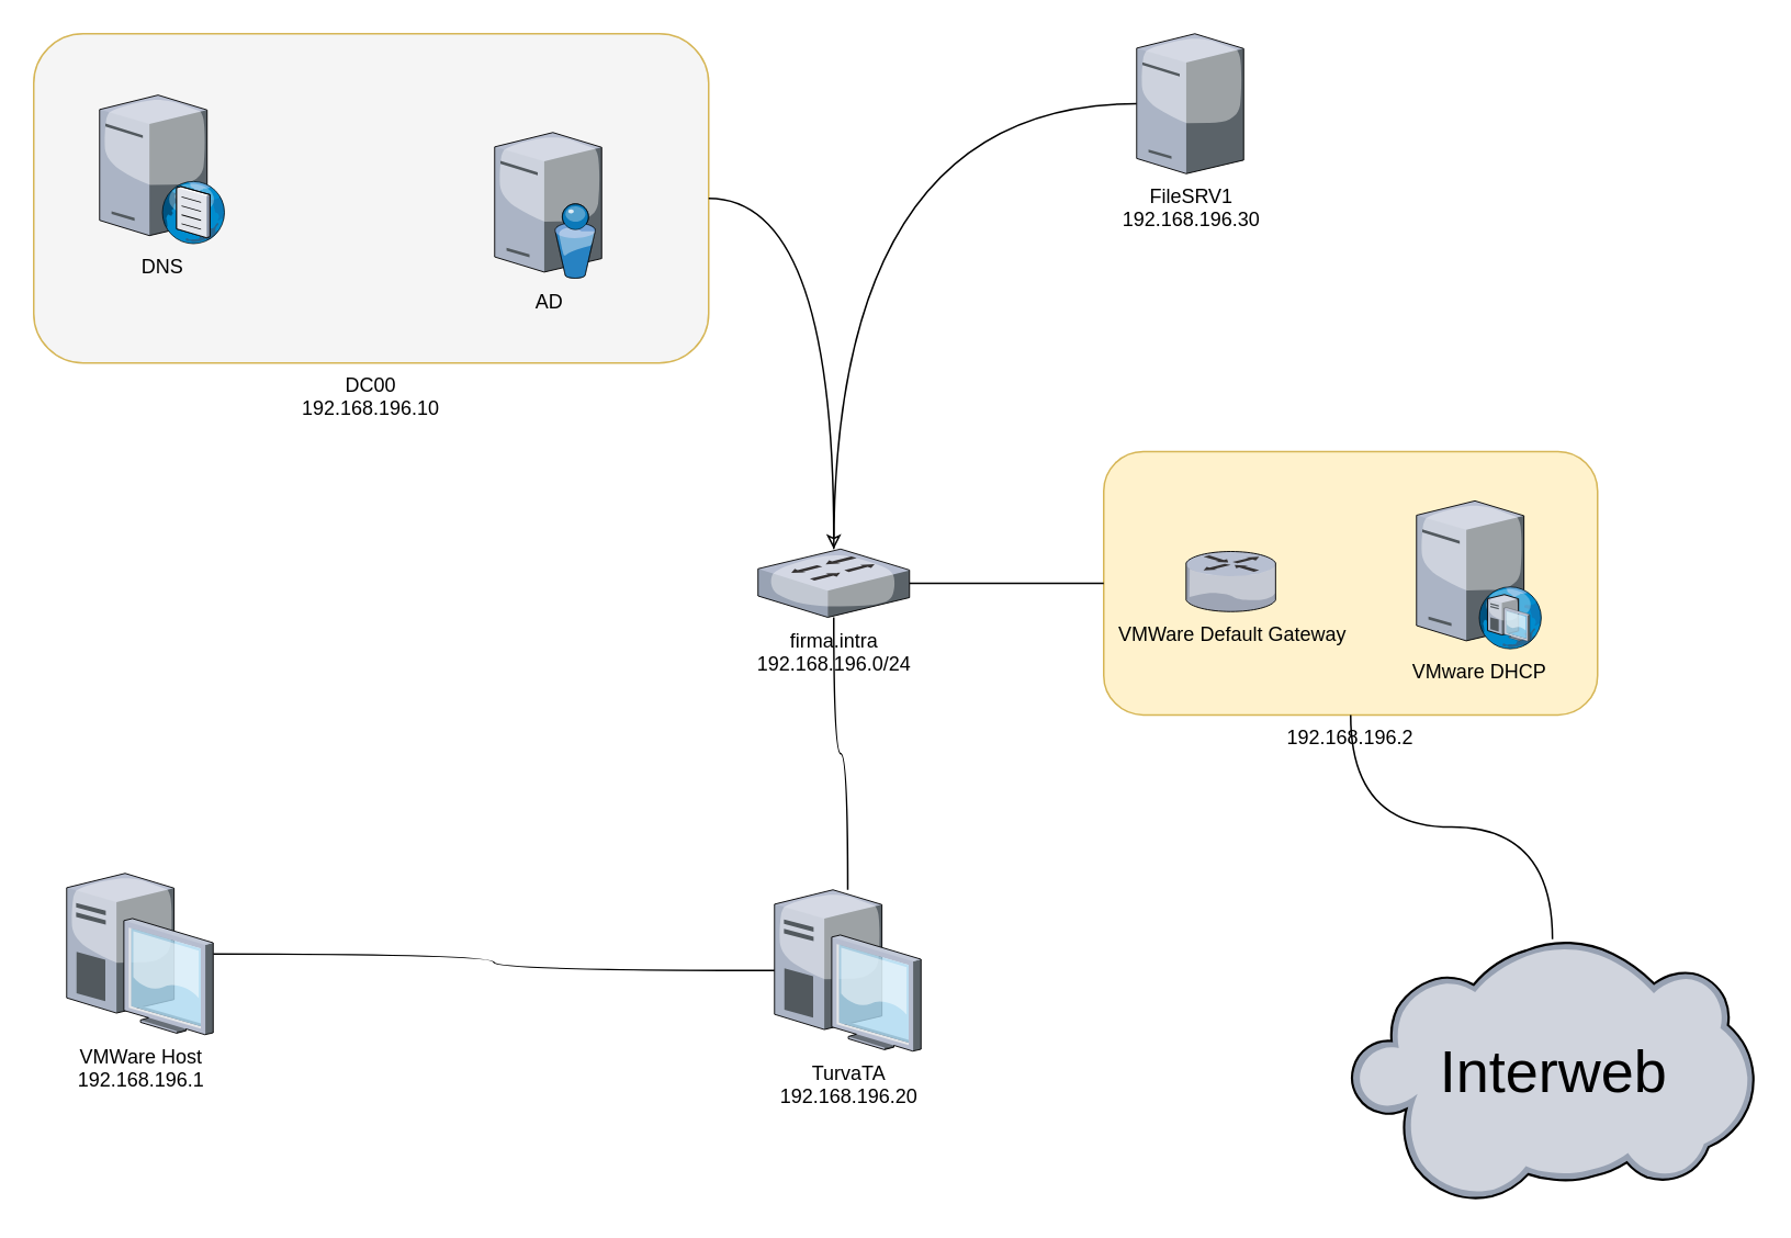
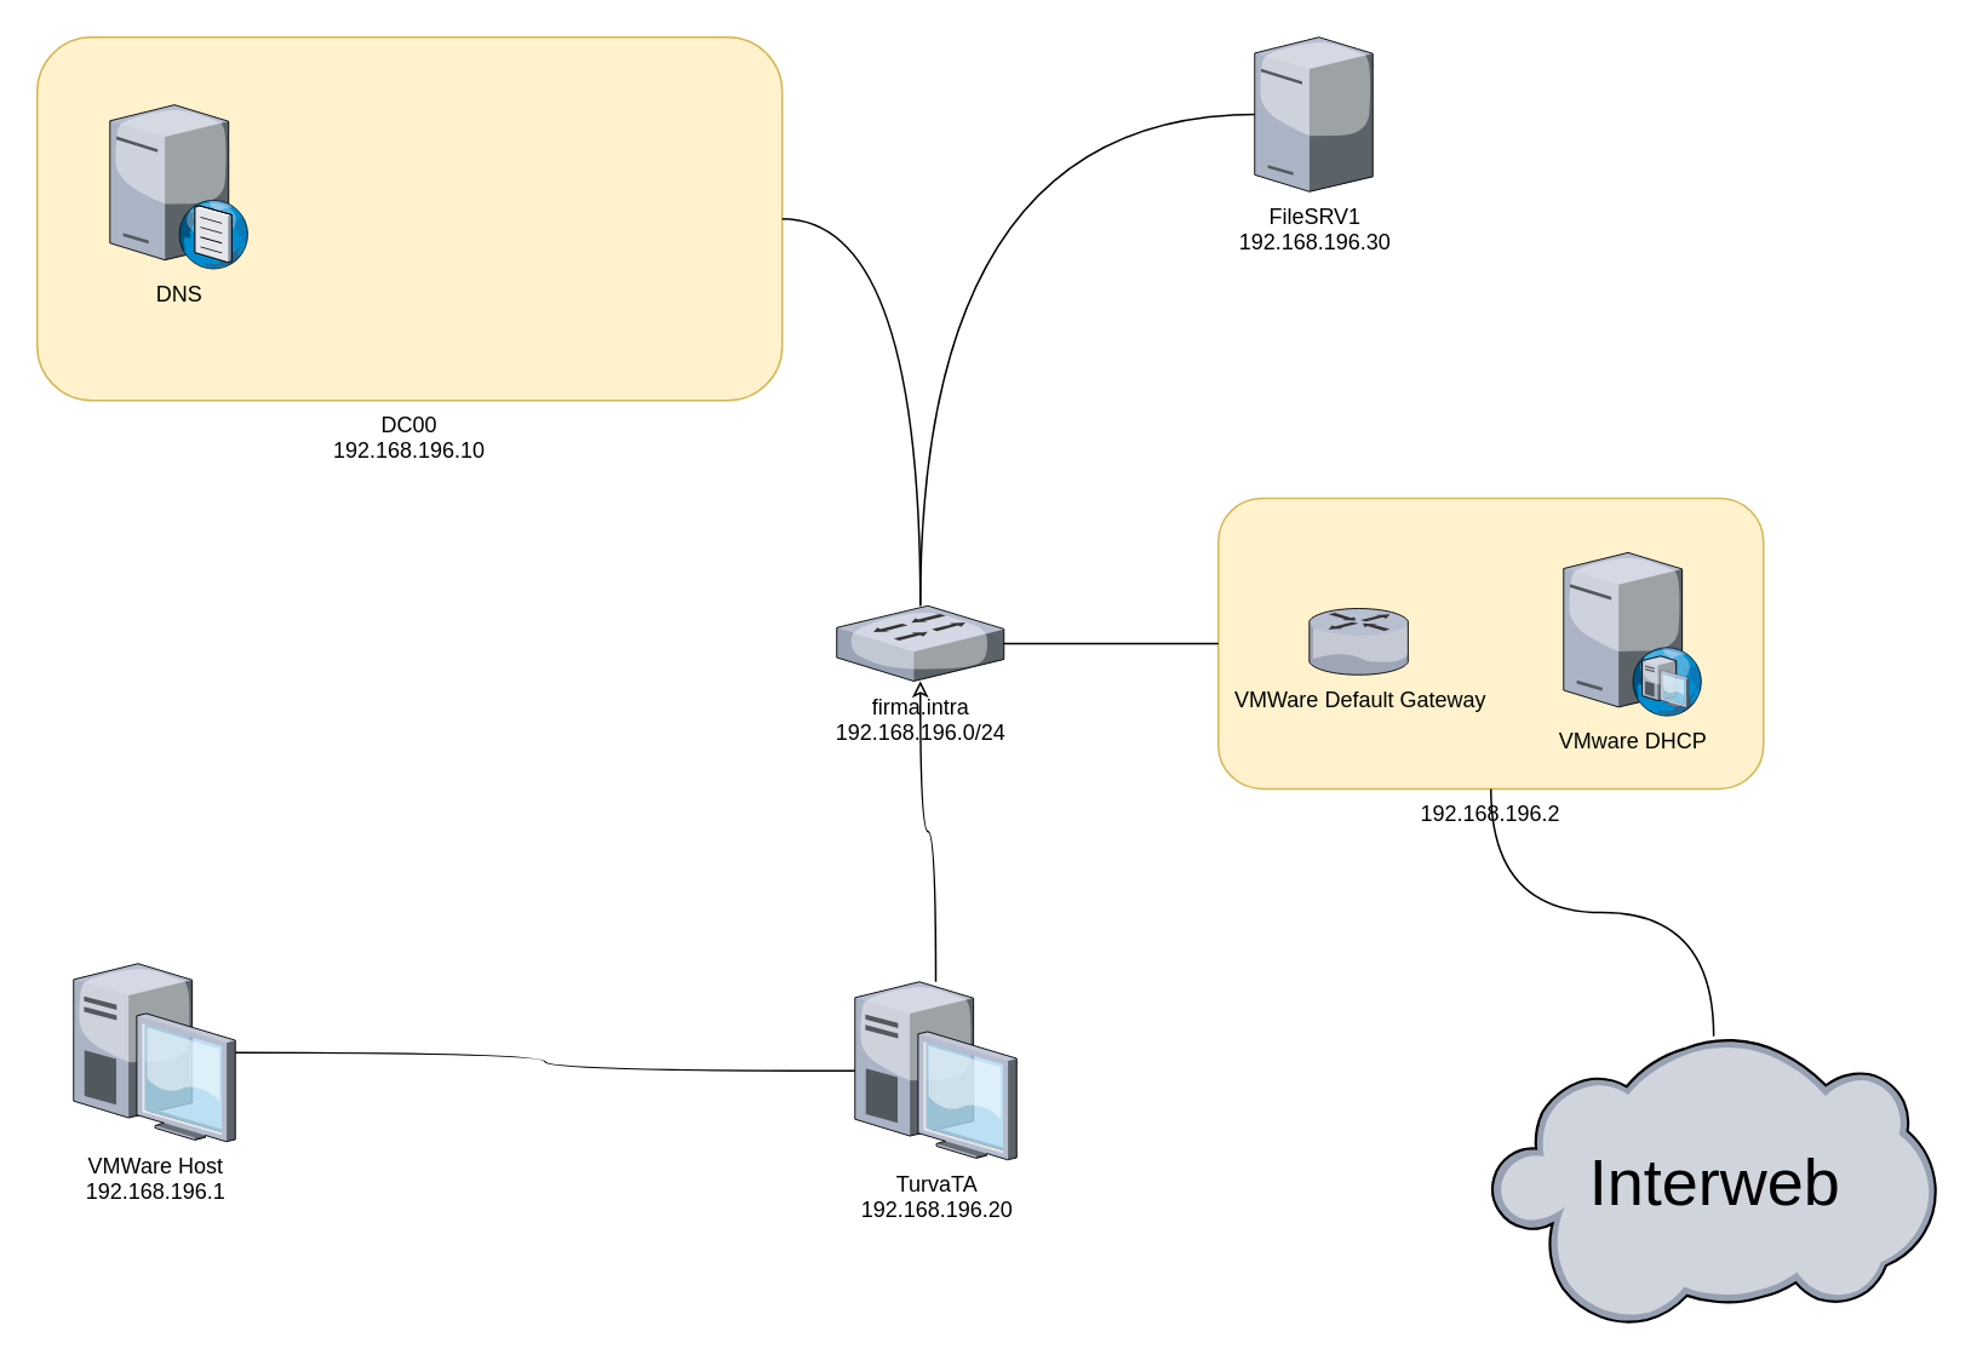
  <mxCell id="0" />
  <mxCell id="1" parent="0" />
  <mxCell id="2" style="edgeStyle=orthogonalEdgeStyle;orthogonalLoop=1;jettySize=auto;html=1;startFill=0;endArrow=none;endFill=0;fontSize=36;curved=1;" edge="1" parent="1" source="3" target="6"><mxGeometry relative="1" as="geometry" /></mxCell>
  <mxCell id="3" value="FileSRV1&lt;br&gt;192.168.196.30" style="verticalLabelPosition=bottom;aspect=fixed;html=1;verticalAlign=top;strokeColor=none;align=center;outlineConnect=0;shape=mxgraph.citrix.tower_server;" vertex="1" parent="1"><mxGeometry x="690" y="20" width="65" height="85" as="geometry" /></mxCell>
- <mxCell id="4" style="edgeStyle=orthogonalEdgeStyle;curved=1;orthogonalLoop=1;jettySize=auto;html=1;startFill=0;endArrow=none;endFill=0;fontSize=36;" edge="1" parent="1" source="5" target="6"><mxGeometry relative="1" as="geometry" /></mxCell>
+ <mxCell id="4" style="edgeStyle=orthogonalEdgeStyle;curved=1;orthogonalLoop=1;jettySize=auto;html=1;startFill=0;endArrow=classic;endFill=0;fontSize=36;" edge="1" parent="1" source="5" target="6"><mxGeometry relative="1" as="geometry" /></mxCell>
  <mxCell id="5" value="TurvaTA&lt;br&gt;192.168.196.20" style="verticalLabelPosition=bottom;aspect=fixed;html=1;verticalAlign=top;strokeColor=none;align=center;outlineConnect=0;shape=mxgraph.citrix.desktop;" vertex="1" parent="1"><mxGeometry x="470" y="540" width="89" height="98" as="geometry" /></mxCell>
  <mxCell id="6" value="firma.intra&lt;br&gt;192.168.196.0/24" style="verticalLabelPosition=bottom;aspect=fixed;html=1;verticalAlign=top;strokeColor=none;align=center;outlineConnect=0;shape=mxgraph.citrix.switch;" vertex="1" parent="1"><mxGeometry x="460" y="333" width="92" height="41.5" as="geometry" /></mxCell>
  <mxCell id="7" value="Interweb" style="verticalLabelPosition=middle;aspect=fixed;html=1;verticalAlign=middle;strokeColor=none;align=center;outlineConnect=0;shape=mxgraph.citrix.cloud;labelPosition=center;fontSize=36;" vertex="1" parent="1"><mxGeometry x="820" y="570" width="245.16" height="160" as="geometry" /></mxCell>
  <mxCell id="8" style="edgeStyle=orthogonalEdgeStyle;curved=1;orthogonalLoop=1;jettySize=auto;html=1;startFill=0;endArrow=none;endFill=0;fontSize=36;" edge="1" parent="1" source="9" target="5"><mxGeometry relative="1" as="geometry" /></mxCell>
  <mxCell id="9" value="VMWare Host&lt;br&gt;192.168.196.1" style="verticalLabelPosition=bottom;aspect=fixed;html=1;verticalAlign=top;strokeColor=none;align=center;outlineConnect=0;shape=mxgraph.citrix.desktop;" vertex="1" parent="1"><mxGeometry x="40" y="530" width="89" height="98" as="geometry" /></mxCell>
  <mxCell id="10" value="" style="group" vertex="1" connectable="0" parent="1"><mxGeometry x="20" y="20" width="410" height="200" as="geometry" /></mxCell>
- <mxCell id="11" value="DC00&lt;br&gt;192.168.196.10" style="rounded=1;whiteSpace=wrap;html=1;fillColor=#f5f5f5;strokeColor=#d6b656;labelPosition=center;verticalLabelPosition=bottom;align=center;verticalAlign=top;" vertex="1" parent="10"><mxGeometry width="410" height="200" as="geometry" /></mxCell>
- <mxCell id="12" value="AD" style="verticalLabelPosition=bottom;aspect=fixed;html=1;verticalAlign=top;strokeColor=none;align=center;outlineConnect=0;shape=mxgraph.citrix.directory_server;" vertex="1" parent="10"><mxGeometry x="280" y="60" width="65" height="88.5" as="geometry" /></mxCell>
+ <mxCell id="11" value="DC00&lt;br&gt;192.168.196.10" style="rounded=1;whiteSpace=wrap;html=1;fillColor=#fff2cc;strokeColor=#d6b656;labelPosition=center;verticalLabelPosition=bottom;align=center;verticalAlign=top;" vertex="1" parent="10"><mxGeometry width="410" height="200" as="geometry" /></mxCell>
  <mxCell id="13" value="DNS" style="verticalLabelPosition=bottom;aspect=fixed;html=1;verticalAlign=top;strokeColor=none;align=center;outlineConnect=0;shape=mxgraph.citrix.dns_server;" vertex="1" parent="10"><mxGeometry x="40" y="35" width="76.5" height="92.5" as="geometry" /></mxCell>
  <mxCell id="14" value="192.168.196.2" style="group;labelPosition=center;verticalLabelPosition=bottom;align=center;verticalAlign=top;" vertex="1" connectable="0" parent="1"><mxGeometry x="670" y="273.75" width="300" height="160" as="geometry" /></mxCell>
  <mxCell id="15" value="" style="rounded=1;whiteSpace=wrap;html=1;labelPosition=center;verticalLabelPosition=bottom;align=center;verticalAlign=top;fillColor=#fff2cc;strokeColor=#d6b656;" vertex="1" parent="14"><mxGeometry width="300" height="160" as="geometry" /></mxCell>
  <mxCell id="16" value="VMWare Default Gateway&lt;br&gt;" style="verticalLabelPosition=bottom;aspect=fixed;html=1;verticalAlign=top;strokeColor=none;align=center;outlineConnect=0;shape=mxgraph.citrix.router;" vertex="1" parent="14"><mxGeometry x="50" y="60.75" width="55" height="36.5" as="geometry" /></mxCell>
  <mxCell id="17" value="VMware DHCP" style="verticalLabelPosition=bottom;aspect=fixed;html=1;verticalAlign=top;strokeColor=none;align=center;outlineConnect=0;shape=mxgraph.citrix.dhcp_server;" vertex="1" parent="14"><mxGeometry x="190" y="30" width="76" height="90" as="geometry" /></mxCell>
- <mxCell id="18" style="edgeStyle=orthogonalEdgeStyle;orthogonalLoop=1;jettySize=auto;html=1;fontSize=36;startArrow=none;startFill=0;endArrow=classic;endFill=0;curved=1;" edge="1" parent="1" source="11" target="6"><mxGeometry relative="1" as="geometry" /></mxCell>
+ <mxCell id="18" style="edgeStyle=orthogonalEdgeStyle;orthogonalLoop=1;jettySize=auto;html=1;fontSize=36;startArrow=none;startFill=0;endArrow=none;endFill=0;curved=1;" edge="1" parent="1" source="11" target="6"><mxGeometry relative="1" as="geometry" /></mxCell>
  <mxCell id="19" style="edgeStyle=orthogonalEdgeStyle;orthogonalLoop=1;jettySize=auto;html=1;startFill=0;endArrow=none;endFill=0;fontSize=36;curved=1;" edge="1" parent="1" source="15" target="6"><mxGeometry relative="1" as="geometry" /></mxCell>
  <mxCell id="20" style="edgeStyle=orthogonalEdgeStyle;curved=1;orthogonalLoop=1;jettySize=auto;html=1;startFill=0;endArrow=none;endFill=0;fontSize=36;" edge="1" parent="1" source="15" target="7"><mxGeometry relative="1" as="geometry" /></mxCell>
